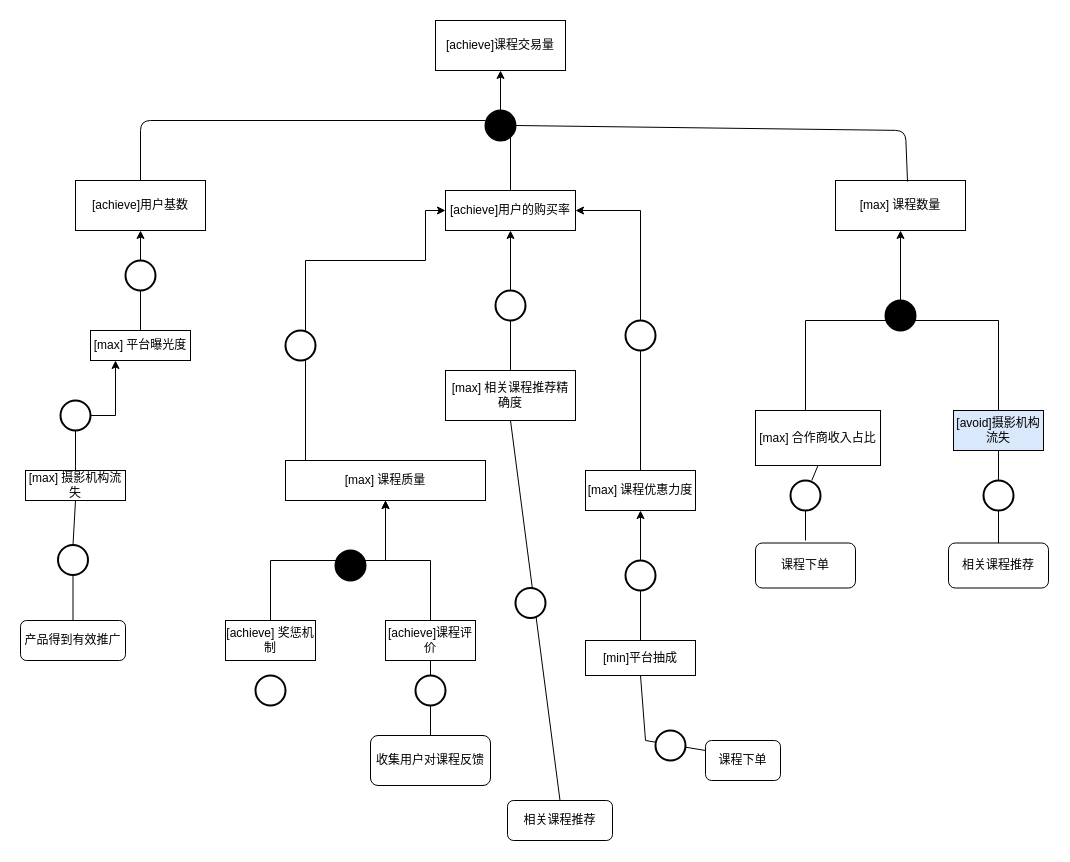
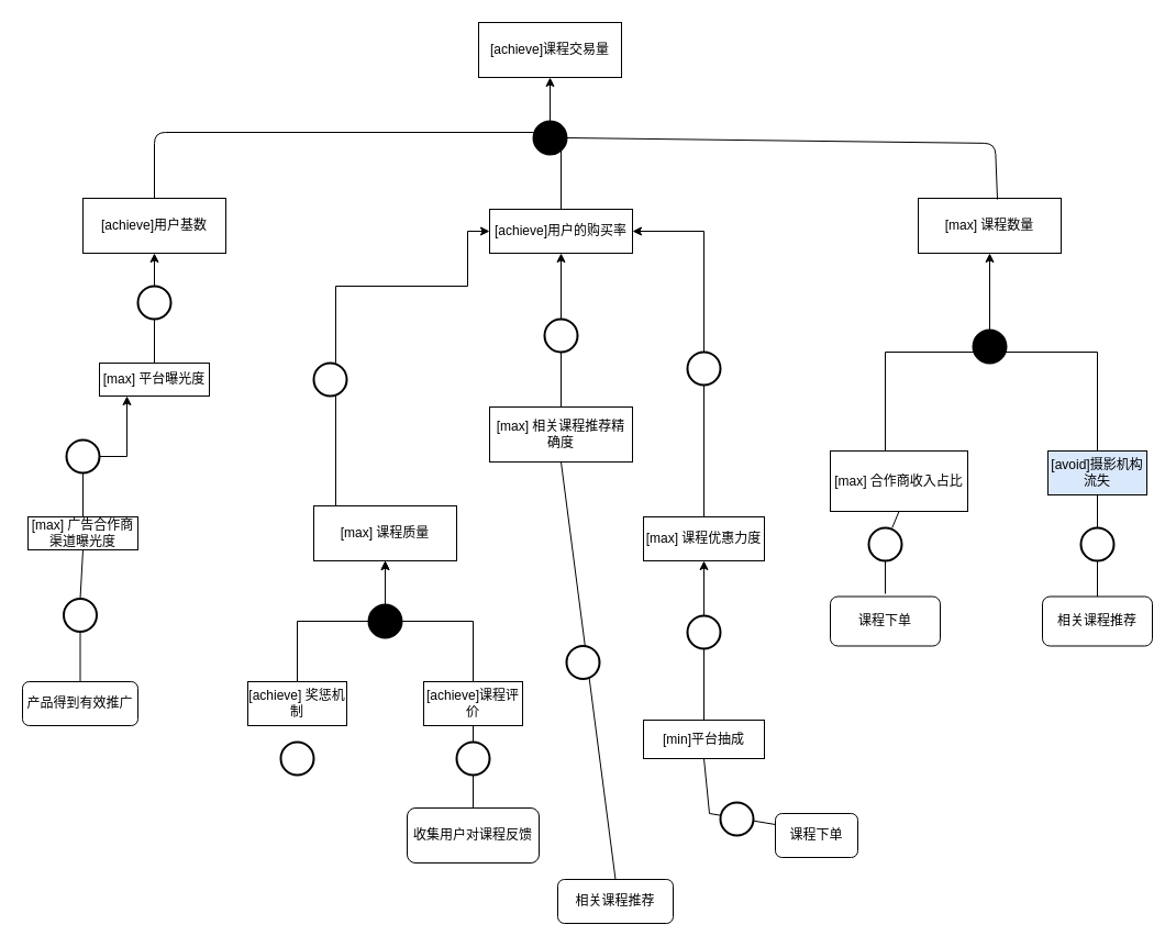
  <mxCell id="0" />
  <mxCell id="1" parent="0" />
  <mxCell id="2" value="[achieve]课程交易量" style="rounded=0;whiteSpace=wrap;html=1;" vertex="1" parent="1"><mxGeometry x="435" y="20" width="130" height="50" as="geometry" /></mxCell>
  <mxCell id="3" style="edgeStyle=orthogonalEdgeStyle;rounded=0;orthogonalLoop=1;jettySize=auto;html=1;entryX=0.5;entryY=1;entryDx=0;entryDy=0;" edge="1" parent="1" source="4" target="2"><mxGeometry relative="1" as="geometry" /></mxCell>
  <mxCell id="4" value="[achieve]用户的购买率" style="rounded=0;whiteSpace=wrap;html=1;" vertex="1" parent="1"><mxGeometry x="445" y="190" width="130" height="40" as="geometry" /></mxCell>
  <mxCell id="5" value="[max] 课程数量" style="rounded=0;whiteSpace=wrap;html=1;" vertex="1" parent="1"><mxGeometry x="835" y="180" width="130" height="50" as="geometry" /></mxCell>
  <mxCell id="6" value="[achieve]用户基数" style="rounded=0;whiteSpace=wrap;html=1;" vertex="1" parent="1"><mxGeometry x="75" y="180" width="130" height="50" as="geometry" /></mxCell>
  <mxCell id="7" style="edgeStyle=orthogonalEdgeStyle;rounded=0;orthogonalLoop=1;jettySize=auto;html=1;exitX=0.5;exitY=0;exitDx=0;exitDy=0;entryX=1;entryY=0.5;entryDx=0;entryDy=0;" edge="1" parent="1" source="8" target="4"><mxGeometry relative="1" as="geometry" /></mxCell>
  <mxCell id="8" value="[max] 课程优惠力度" style="rounded=0;whiteSpace=wrap;html=1;" vertex="1" parent="1"><mxGeometry x="585" y="470" width="110" height="40" as="geometry" /></mxCell>
  <mxCell id="9" style="edgeStyle=orthogonalEdgeStyle;rounded=0;orthogonalLoop=1;jettySize=auto;html=1;entryX=0.5;entryY=1;entryDx=0;entryDy=0;" edge="1" parent="1" source="10" target="4"><mxGeometry relative="1" as="geometry" /></mxCell>
  <mxCell id="10" value="[max] 相关课程推荐精确度" style="rounded=0;whiteSpace=wrap;html=1;" vertex="1" parent="1"><mxGeometry x="445" y="370" width="130" height="50" as="geometry" /></mxCell>
  <mxCell id="11" style="edgeStyle=orthogonalEdgeStyle;rounded=0;orthogonalLoop=1;jettySize=auto;html=1;" edge="1" parent="1" source="12" target="4"><mxGeometry relative="1" as="geometry"><Array as="points"><mxPoint x="305" y="260" /><mxPoint x="425" y="260" /><mxPoint x="425" y="210" /></Array></mxGeometry></mxCell>
- <mxCell id="12" value="[max] 课程质量" style="rounded=0;whiteSpace=wrap;html=1;" vertex="1" parent="1"><mxGeometry x="285" y="460" width="200" height="40" as="geometry" /></mxCell>
+ <mxCell id="12" value="[max] 课程质量" style="rounded=0;whiteSpace=wrap;html=1;" vertex="1" parent="1"><mxGeometry x="285" y="460" width="130" height="50" as="geometry" /></mxCell>
  <mxCell id="13" style="edgeStyle=orthogonalEdgeStyle;rounded=0;orthogonalLoop=1;jettySize=auto;html=1;exitX=0.5;exitY=0;exitDx=0;exitDy=0;entryX=0.5;entryY=1;entryDx=0;entryDy=0;startArrow=none;" edge="1" parent="1" source="37" target="5"><mxGeometry relative="1" as="geometry" /></mxCell>
  <mxCell id="14" value="[max] 合作商收入占比" style="rounded=0;whiteSpace=wrap;html=1;" vertex="1" parent="1"><mxGeometry x="755" y="410" width="125" height="55" as="geometry" /></mxCell>
  <mxCell id="15" style="edgeStyle=orthogonalEdgeStyle;rounded=0;orthogonalLoop=1;jettySize=auto;html=1;" edge="1" parent="1" source="16"><mxGeometry relative="1" as="geometry"><mxPoint x="905" y="320" as="targetPoint" /><Array as="points"><mxPoint x="998" y="320" /></Array></mxGeometry></mxCell>
  <mxCell id="16" value="[avoid]摄影机构流失" style="rounded=0;whiteSpace=wrap;html=1;fillColor=#dae8fc;" vertex="1" parent="1"><mxGeometry x="953" y="410" width="90" height="40" as="geometry" /></mxCell>
  <mxCell id="17" style="edgeStyle=orthogonalEdgeStyle;rounded=0;orthogonalLoop=1;jettySize=auto;html=1;entryX=0.5;entryY=1;entryDx=0;entryDy=0;" edge="1" parent="1" source="18" target="12"><mxGeometry relative="1" as="geometry" /></mxCell>
  <mxCell id="18" value="[achieve]课程评价" style="rounded=0;whiteSpace=wrap;html=1;" vertex="1" parent="1"><mxGeometry x="385" y="620" width="90" height="40" as="geometry" /></mxCell>
  <mxCell id="19" value="" style="edgeStyle=orthogonalEdgeStyle;rounded=0;orthogonalLoop=1;jettySize=auto;html=1;" edge="1" parent="1" source="20" target="12"><mxGeometry relative="1" as="geometry" /></mxCell>
  <mxCell id="20" value="[achieve] 奖惩机制" style="rounded=0;whiteSpace=wrap;html=1;" vertex="1" parent="1"><mxGeometry x="225" y="620" width="90" height="40" as="geometry" /></mxCell>
  <mxCell id="21" style="edgeStyle=orthogonalEdgeStyle;rounded=0;orthogonalLoop=1;jettySize=auto;html=1;entryX=0.5;entryY=1;entryDx=0;entryDy=0;" edge="1" parent="1" source="22" target="8"><mxGeometry relative="1" as="geometry" /></mxCell>
- <mxCell id="22" value="[min]平台抽成" style="rounded=0;whiteSpace=wrap;html=1;" vertex="1" parent="1"><mxGeometry x="585" y="640" width="110" height="35" as="geometry" /></mxCell>
+ <mxCell id="22" value="[min]平台抽成" style="rounded=0;whiteSpace=wrap;html=1;" vertex="1" parent="1"><mxGeometry x="585" y="655" width="110" height="35" as="geometry" /></mxCell>
  <mxCell id="23" style="edgeStyle=orthogonalEdgeStyle;rounded=0;orthogonalLoop=1;jettySize=auto;html=1;entryX=0.5;entryY=1;entryDx=0;entryDy=0;" edge="1" parent="1" source="24" target="6"><mxGeometry relative="1" as="geometry"><mxPoint x="140" y="240" as="targetPoint" /></mxGeometry></mxCell>
  <mxCell id="24" value="[max] 平台曝光度" style="rounded=0;whiteSpace=wrap;html=1;" vertex="1" parent="1"><mxGeometry x="90" y="330" width="100" height="30" as="geometry" /></mxCell>
  <mxCell id="25" style="edgeStyle=orthogonalEdgeStyle;rounded=0;orthogonalLoop=1;jettySize=auto;html=1;entryX=0.25;entryY=1;entryDx=0;entryDy=0;" edge="1" parent="1" source="26" target="24"><mxGeometry relative="1" as="geometry" /></mxCell>
- <mxCell id="26" value="[max] 摄影机构流失" style="rounded=0;whiteSpace=wrap;html=1;" vertex="1" parent="1"><mxGeometry x="25" y="470" width="100" height="30" as="geometry" /></mxCell>
+ <mxCell id="26" value="[max] 广告合作商渠道曝光度" style="rounded=0;whiteSpace=wrap;html=1;" vertex="1" parent="1"><mxGeometry x="25" y="470" width="100" height="30" as="geometry" /></mxCell>
  <mxCell id="27" value="" style="strokeWidth=2;html=1;shape=mxgraph.flowchart.start_2;whiteSpace=wrap;fillColor=#000000;" vertex="1" parent="1"><mxGeometry x="485" y="110" width="30" height="30" as="geometry" /></mxCell>
  <mxCell id="28" value="" style="strokeWidth=2;html=1;shape=mxgraph.flowchart.start_2;whiteSpace=wrap;" vertex="1" parent="1"><mxGeometry x="495" y="290" width="30" height="30" as="geometry" /></mxCell>
  <mxCell id="29" value="" style="strokeWidth=2;html=1;shape=mxgraph.flowchart.start_2;whiteSpace=wrap;" vertex="1" parent="1"><mxGeometry x="285" y="330" width="30" height="30" as="geometry" /></mxCell>
  <mxCell id="30" value="" style="strokeWidth=2;html=1;shape=mxgraph.flowchart.start_2;whiteSpace=wrap;" vertex="1" parent="1"><mxGeometry x="625" y="320" width="30" height="30" as="geometry" /></mxCell>
  <mxCell id="31" value="" style="strokeWidth=2;html=1;shape=mxgraph.flowchart.start_2;whiteSpace=wrap;" vertex="1" parent="1"><mxGeometry x="125" y="260" width="30" height="30" as="geometry" /></mxCell>
  <mxCell id="32" value="" style="strokeWidth=2;html=1;shape=mxgraph.flowchart.start_2;whiteSpace=wrap;" vertex="1" parent="1"><mxGeometry x="60" y="400" width="30" height="30" as="geometry" /></mxCell>
  <mxCell id="33" value="" style="strokeWidth=2;html=1;shape=mxgraph.flowchart.start_2;whiteSpace=wrap;" vertex="1" parent="1"><mxGeometry x="625" y="560" width="30" height="30" as="geometry" /></mxCell>
  <mxCell id="34" value="" style="strokeWidth=2;html=1;shape=mxgraph.flowchart.start_2;whiteSpace=wrap;fillColor=#000000;" vertex="1" parent="1"><mxGeometry x="335" y="550" width="30" height="30" as="geometry" /></mxCell>
  <mxCell id="35" value="" style="endArrow=none;html=1;entryX=1;entryY=0.5;entryDx=0;entryDy=0;entryPerimeter=0;exitX=0.554;exitY=0.02;exitDx=0;exitDy=0;exitPerimeter=0;" edge="1" parent="1" source="5" target="27"><mxGeometry width="50" height="50" relative="1" as="geometry"><mxPoint x="905" y="125" as="sourcePoint" /><mxPoint x="545" y="120" as="targetPoint" /><Array as="points"><mxPoint x="905" y="130" /></Array></mxGeometry></mxCell>
  <mxCell id="36" value="" style="endArrow=none;html=1;exitX=0.5;exitY=0;exitDx=0;exitDy=0;" edge="1" parent="1" source="6"><mxGeometry width="50" height="50" relative="1" as="geometry"><mxPoint x="135" y="120" as="sourcePoint" /><mxPoint x="485" y="120" as="targetPoint" /><Array as="points"><mxPoint x="140" y="120" /></Array></mxGeometry></mxCell>
  <mxCell id="37" value="" style="strokeWidth=2;html=1;shape=mxgraph.flowchart.start_2;whiteSpace=wrap;fillColor=#000000;" vertex="1" parent="1"><mxGeometry x="885" y="300" width="30" height="30" as="geometry" /></mxCell>
  <mxCell id="38" value="" style="edgeStyle=orthogonalEdgeStyle;rounded=0;orthogonalLoop=1;jettySize=auto;html=1;exitX=0.5;exitY=0;exitDx=0;exitDy=0;entryX=0.5;entryY=1;entryDx=0;entryDy=0;endArrow=none;" edge="1" parent="1" source="14" target="37"><mxGeometry relative="1" as="geometry"><mxPoint x="805" y="410" as="sourcePoint" /><mxPoint x="900" y="230" as="targetPoint" /><Array as="points"><mxPoint x="805" y="320" /><mxPoint x="900" y="320" /></Array></mxGeometry></mxCell>
  <mxCell id="39" value="课程下单" style="rounded=1;whiteSpace=wrap;html=1;" vertex="1" parent="1"><mxGeometry x="705" y="740" width="75" height="40" as="geometry" /></mxCell>
  <mxCell id="40" value="相关课程推荐" style="rounded=1;whiteSpace=wrap;html=1;" vertex="1" parent="1"><mxGeometry x="507" y="800" width="105" height="40" as="geometry" /></mxCell>
  <mxCell id="41" value="收集用户对课程反馈" style="rounded=1;whiteSpace=wrap;html=1;" vertex="1" parent="1"><mxGeometry x="370" y="735" width="120" height="50" as="geometry" /></mxCell>
  <mxCell id="42" value="产品得到有效推广" style="rounded=1;whiteSpace=wrap;html=1;" vertex="1" parent="1"><mxGeometry x="20" y="620" width="105" height="40" as="geometry" /></mxCell>
  <mxCell id="43" value="课程下单" style="rounded=1;whiteSpace=wrap;html=1;" vertex="1" parent="1"><mxGeometry x="755" y="542.5" width="100" height="45" as="geometry" /></mxCell>
  <mxCell id="44" value="相关课程推荐" style="rounded=1;whiteSpace=wrap;html=1;" vertex="1" parent="1"><mxGeometry x="948" y="542.5" width="100" height="45" as="geometry" /></mxCell>
  <mxCell id="45" value="" style="endArrow=none;html=1;rounded=0;entryX=0.5;entryY=1;entryDx=0;entryDy=0;exitX=0.5;exitY=0;exitDx=0;exitDy=0;startArrow=none;" edge="1" parent="1" source="46" target="16"><mxGeometry width="50" height="50" relative="1" as="geometry"><mxPoint x="885" y="540" as="sourcePoint" /><mxPoint x="935" y="490" as="targetPoint" /></mxGeometry></mxCell>
  <mxCell id="46" value="" style="strokeWidth=2;html=1;shape=mxgraph.flowchart.start_2;whiteSpace=wrap;" vertex="1" parent="1"><mxGeometry x="983" y="480" width="30" height="30" as="geometry" /></mxCell>
  <mxCell id="47" value="" style="endArrow=none;html=1;rounded=0;entryX=0.5;entryY=1;entryDx=0;entryDy=0;exitX=0.5;exitY=0;exitDx=0;exitDy=0;" edge="1" parent="1" source="44" target="46"><mxGeometry width="50" height="50" relative="1" as="geometry"><mxPoint x="998" y="542.5" as="sourcePoint" /><mxPoint x="998" y="450" as="targetPoint" /></mxGeometry></mxCell>
  <mxCell id="48" value="" style="endArrow=none;html=1;rounded=0;entryX=0.5;entryY=1;entryDx=0;entryDy=0;startArrow=none;" edge="1" parent="1" source="49" target="14"><mxGeometry width="50" height="50" relative="1" as="geometry"><mxPoint x="805" y="540" as="sourcePoint" /><mxPoint x="795" y="480" as="targetPoint" /></mxGeometry></mxCell>
  <mxCell id="49" value="" style="strokeWidth=2;html=1;shape=mxgraph.flowchart.start_2;whiteSpace=wrap;" vertex="1" parent="1"><mxGeometry x="790" y="480" width="30" height="30" as="geometry" /></mxCell>
  <mxCell id="50" value="" style="endArrow=none;html=1;rounded=0;entryX=0.5;entryY=1;entryDx=0;entryDy=0;" edge="1" parent="1" target="49"><mxGeometry width="50" height="50" relative="1" as="geometry"><mxPoint x="805" y="540" as="sourcePoint" /><mxPoint x="805" y="450" as="targetPoint" /></mxGeometry></mxCell>
  <mxCell id="51" value="" style="endArrow=none;html=1;rounded=0;entryX=0.5;entryY=1;entryDx=0;entryDy=0;exitX=0.5;exitY=0;exitDx=0;exitDy=0;startArrow=none;" edge="1" parent="1" source="40" target="10"><mxGeometry width="50" height="50" relative="1" as="geometry"><mxPoint x="550" y="620" as="sourcePoint" /><mxPoint x="545" y="510" as="targetPoint" /><Array as="points" /></mxGeometry></mxCell>
  <mxCell id="52" value="" style="endArrow=none;html=1;rounded=0;entryX=0.5;entryY=1;entryDx=0;entryDy=0;exitX=0;exitY=0.25;exitDx=0;exitDy=0;" edge="1" parent="1" source="39" target="22"><mxGeometry width="50" height="50" relative="1" as="geometry"><mxPoint x="635" y="770" as="sourcePoint" /><mxPoint x="685" y="720" as="targetPoint" /><Array as="points"><mxPoint x="645" y="740" /></Array></mxGeometry></mxCell>
  <mxCell id="53" value="" style="strokeWidth=2;html=1;shape=mxgraph.flowchart.start_2;whiteSpace=wrap;" vertex="1" parent="1"><mxGeometry x="655" y="730" width="30" height="30" as="geometry" /></mxCell>
  <mxCell id="54" value="" style="strokeWidth=2;html=1;shape=mxgraph.flowchart.start_2;whiteSpace=wrap;" vertex="1" parent="1"><mxGeometry x="515" y="587.5" width="30" height="30" as="geometry" /></mxCell>
  <mxCell id="55" value="" style="endArrow=none;html=1;rounded=0;entryX=0.5;entryY=1;entryDx=0;entryDy=0;exitX=0.5;exitY=0;exitDx=0;exitDy=0;startArrow=none;" edge="1" parent="1" source="57" target="26"><mxGeometry width="50" height="50" relative="1" as="geometry"><mxPoint x="45" y="580" as="sourcePoint" /><mxPoint x="95" y="530" as="targetPoint" /></mxGeometry></mxCell>
  <mxCell id="56" value="" style="endArrow=none;html=1;rounded=0;entryX=0.5;entryY=1;entryDx=0;entryDy=0;exitX=0.5;exitY=0;exitDx=0;exitDy=0;startArrow=none;" edge="1" parent="1" source="60" target="18"><mxGeometry width="50" height="50" relative="1" as="geometry"><mxPoint x="335" y="720" as="sourcePoint" /><mxPoint x="385" y="670" as="targetPoint" /></mxGeometry></mxCell>
  <mxCell id="57" value="" style="strokeWidth=2;html=1;shape=mxgraph.flowchart.start_2;whiteSpace=wrap;" vertex="1" parent="1"><mxGeometry x="57.5" y="544.5" width="30" height="30" as="geometry" /></mxCell>
  <mxCell id="58" value="" style="endArrow=none;html=1;rounded=0;entryX=0.5;entryY=1;entryDx=0;entryDy=0;exitX=0.5;exitY=0;exitDx=0;exitDy=0;" edge="1" parent="1" source="42" target="57"><mxGeometry width="50" height="50" relative="1" as="geometry"><mxPoint x="72.5" y="620" as="sourcePoint" /><mxPoint x="75" y="500" as="targetPoint" /></mxGeometry></mxCell>
  <mxCell id="59" value="" style="strokeWidth=2;html=1;shape=mxgraph.flowchart.start_2;whiteSpace=wrap;" vertex="1" parent="1"><mxGeometry x="255" y="675" width="30" height="30" as="geometry" /></mxCell>
  <mxCell id="60" value="" style="strokeWidth=2;html=1;shape=mxgraph.flowchart.start_2;whiteSpace=wrap;" vertex="1" parent="1"><mxGeometry x="415" y="675" width="30" height="30" as="geometry" /></mxCell>
  <mxCell id="61" value="" style="endArrow=none;html=1;rounded=0;entryX=0.5;entryY=1;entryDx=0;entryDy=0;exitX=0.5;exitY=0;exitDx=0;exitDy=0;" edge="1" parent="1" source="41" target="60"><mxGeometry width="50" height="50" relative="1" as="geometry"><mxPoint x="430" y="735" as="sourcePoint" /><mxPoint x="430" y="660" as="targetPoint" /></mxGeometry></mxCell>
